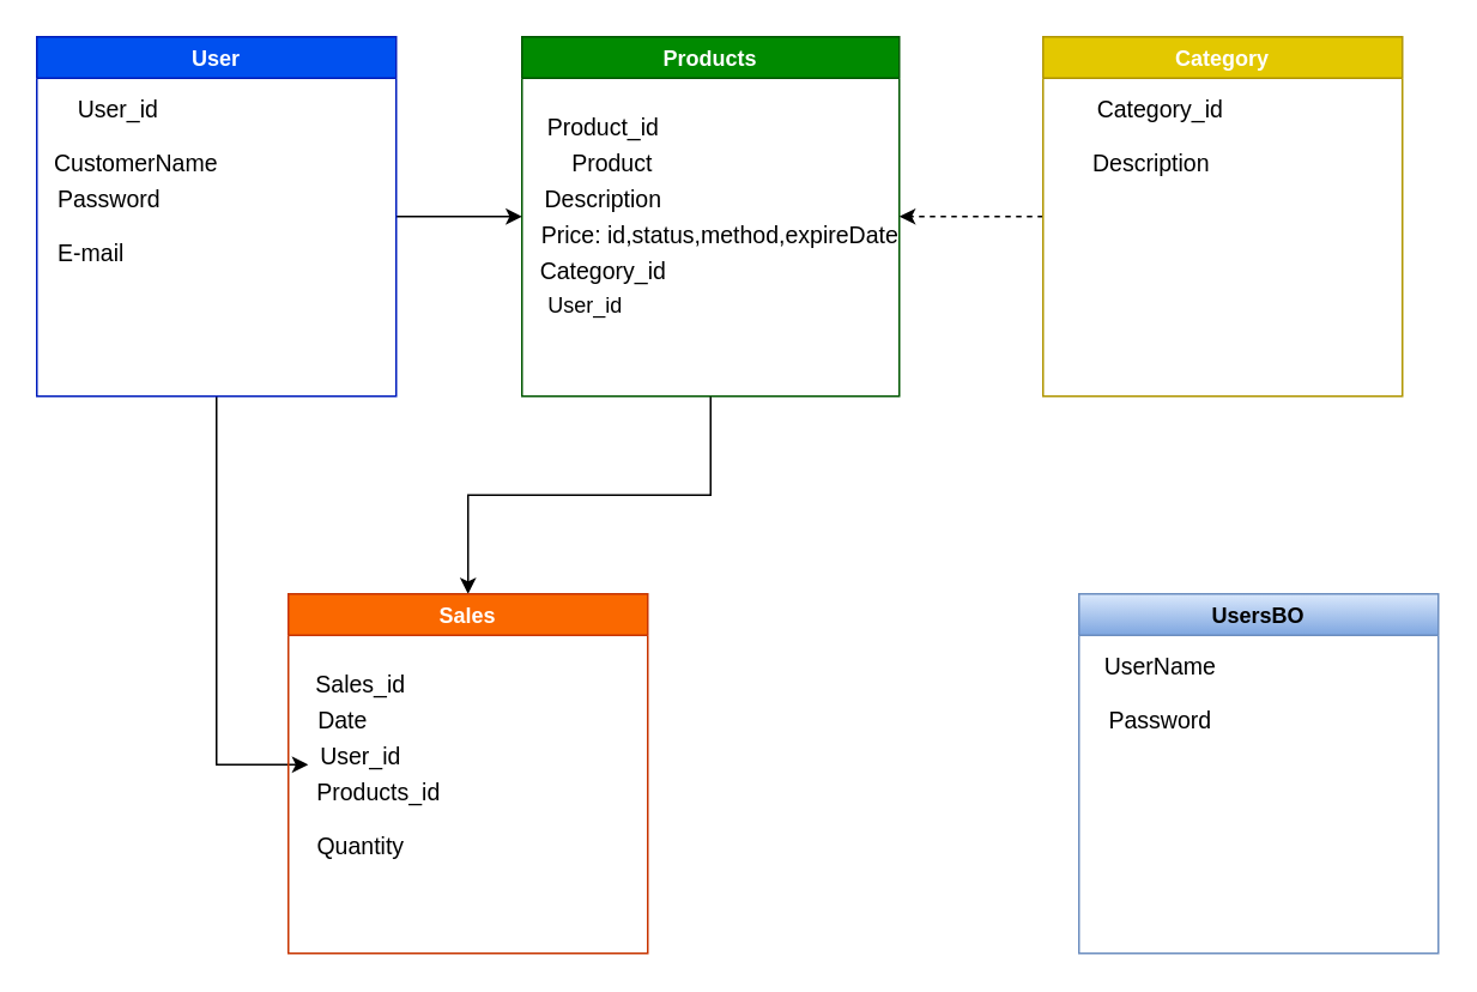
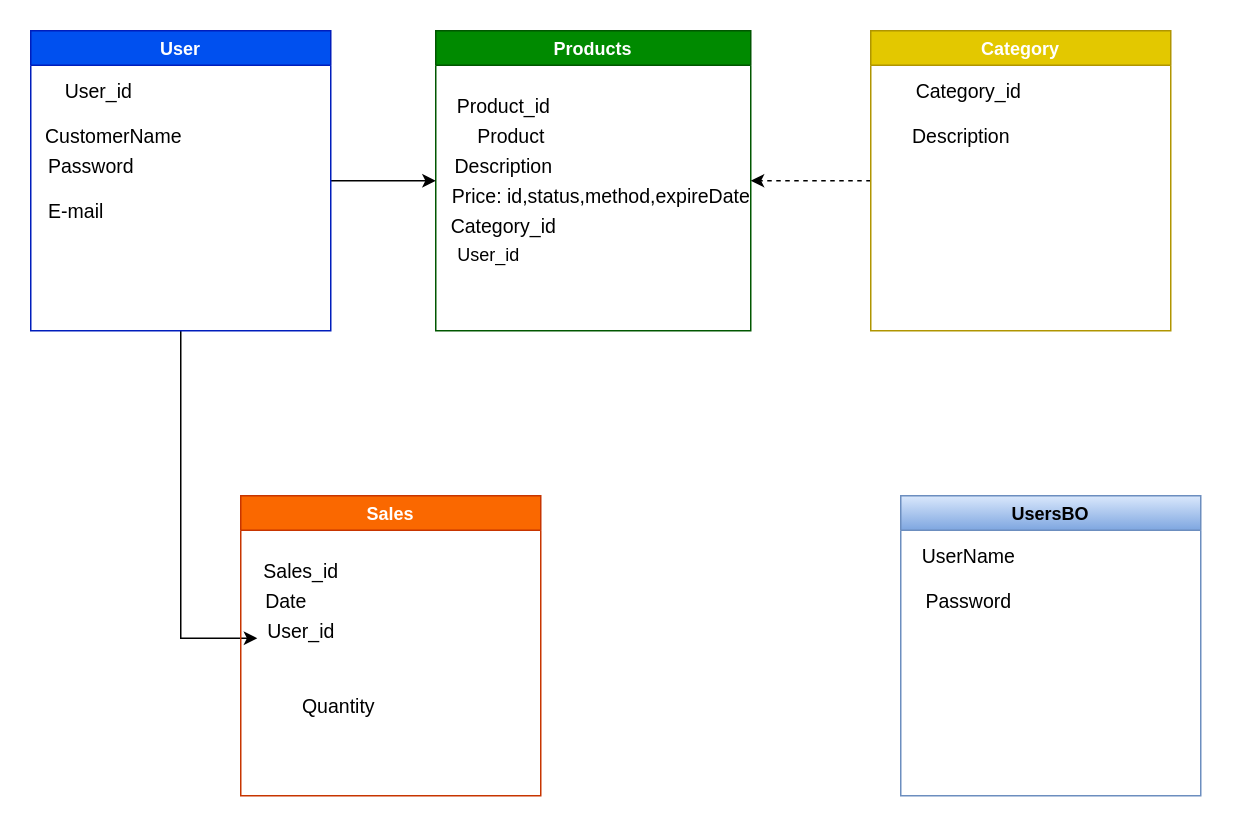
  <mxCell id="0" />
  <mxCell id="1" parent="0" />
- <mxCell id="2" style="edgeStyle=orthogonalEdgeStyle;rounded=0;orthogonalLoop=1;jettySize=auto;html=1;" edge="1" parent="1" source="3" target="21"><mxGeometry relative="1" as="geometry" /></mxCell>
  <mxCell id="3" value="Products" style="swimlane;fillColor=#008a00;strokeColor=#005700;fontColor=#ffffff;labelBackgroundColor=none;labelBorderColor=none;gradientColor=none;swimlaneFillColor=none;" parent="1" vertex="1"><mxGeometry x="290" y="20" width="210" height="200" as="geometry" /></mxCell>
  <mxCell id="4" value="Product_id" style="text;html=1;align=center;verticalAlign=middle;resizable=0;points=[];autosize=1;fontSize=13;" parent="3" vertex="1"><mxGeometry x="5" y="40" width="80" height="20" as="geometry" /></mxCell>
  <mxCell id="5" value="Category_id" style="text;html=1;align=center;verticalAlign=middle;resizable=0;points=[];autosize=1;fontSize=13;" parent="3" vertex="1"><mxGeometry y="120" width="90" height="20" as="geometry" /></mxCell>
  <mxCell id="6" value="Product" style="text;html=1;align=center;verticalAlign=middle;resizable=0;points=[];autosize=1;fontSize=13;" parent="3" vertex="1"><mxGeometry x="5" y="60" width="90" height="20" as="geometry" /></mxCell>
  <mxCell id="7" value="Description" style="text;html=1;align=center;verticalAlign=middle;resizable=0;points=[];autosize=1;fontSize=13;" parent="3" vertex="1"><mxGeometry x="5" y="80" width="80" height="20" as="geometry" /></mxCell>
  <mxCell id="8" value="Price: id,status,method,expireDate" style="text;html=1;align=center;verticalAlign=middle;resizable=0;points=[];autosize=1;fontSize=13;" parent="3" vertex="1"><mxGeometry x="5" y="100" width="210" height="20" as="geometry" /></mxCell>
  <mxCell id="9" value="User_id" style="text;html=1;align=center;verticalAlign=middle;resizable=0;points=[];autosize=1;" vertex="1" parent="3"><mxGeometry x="5" y="140" width="60" height="20" as="geometry" /></mxCell>
  <mxCell id="10" style="edgeStyle=orthogonalEdgeStyle;rounded=0;orthogonalLoop=1;jettySize=auto;html=1;" parent="1" source="12" target="3" edge="1"><mxGeometry relative="1" as="geometry" /></mxCell>
  <mxCell id="11" style="edgeStyle=orthogonalEdgeStyle;rounded=0;orthogonalLoop=1;jettySize=auto;html=1;entryX=0.017;entryY=0.75;entryDx=0;entryDy=0;entryPerimeter=0;" edge="1" parent="1" source="12" target="23"><mxGeometry relative="1" as="geometry"><mxPoint x="120" y="290" as="targetPoint" /></mxGeometry></mxCell>
  <mxCell id="12" value="User" style="swimlane;rounded=0;shadow=0;fillColor=#0050ef;strokeColor=#001DBC;fontColor=#ffffff;startSize=23;" parent="1" vertex="1"><mxGeometry x="20" y="20" width="200" height="200" as="geometry" /></mxCell>
  <mxCell id="13" value="Password" style="text;html=1;align=center;verticalAlign=middle;resizable=0;points=[];autosize=1;fontSize=13;" parent="12" vertex="1"><mxGeometry x="5" y="80" width="70" height="20" as="geometry" /></mxCell>
  <mxCell id="14" value="E-mail" style="text;html=1;align=center;verticalAlign=middle;resizable=0;points=[];autosize=1;fontSize=13;" parent="12" vertex="1"><mxGeometry x="5" y="110" width="50" height="20" as="geometry" /></mxCell>
  <mxCell id="15" value="User_id" style="text;html=1;align=center;verticalAlign=middle;resizable=0;points=[];autosize=1;fontSize=13;" parent="12" vertex="1"><mxGeometry x="15" y="30" width="60" height="20" as="geometry" /></mxCell>
  <mxCell id="16" value="CustomerName" style="text;html=1;align=center;verticalAlign=middle;resizable=0;points=[];autosize=1;fontSize=13;" parent="12" vertex="1"><mxGeometry y="60" width="110" height="20" as="geometry" /></mxCell>
  <mxCell id="17" style="edgeStyle=orthogonalEdgeStyle;rounded=0;orthogonalLoop=1;jettySize=auto;html=1;dashed=1;" parent="1" source="18" target="3" edge="1"><mxGeometry relative="1" as="geometry"><mxPoint x="600" y="150" as="targetPoint" /></mxGeometry></mxCell>
  <mxCell id="18" value="Category" style="swimlane;fillColor=#e3c800;strokeColor=#B09500;fontColor=#ffffff;gradientColor=none;" parent="1" vertex="1"><mxGeometry x="580" y="20" width="200" height="200" as="geometry" /></mxCell>
  <mxCell id="19" value="Category_id" style="text;html=1;align=center;verticalAlign=middle;resizable=0;points=[];autosize=1;fontSize=13;" parent="18" vertex="1"><mxGeometry x="20" y="30" width="90" height="20" as="geometry" /></mxCell>
  <mxCell id="20" value="Description" style="text;html=1;align=center;verticalAlign=middle;resizable=0;points=[];autosize=1;fontSize=13;" parent="18" vertex="1"><mxGeometry x="20" y="60" width="80" height="20" as="geometry" /></mxCell>
  <mxCell id="21" value="Sales" style="swimlane;rounded=0;shadow=0;labelBackgroundColor=none;html=0;fillColor=#fa6800;strokeColor=#C73500;fontColor=#ffffff;" parent="1" vertex="1"><mxGeometry x="160" y="330" width="200" height="200" as="geometry" /></mxCell>
  <mxCell id="22" value="Date" style="text;html=1;align=center;verticalAlign=middle;resizable=0;points=[];autosize=1;fontSize=13;" parent="21" vertex="1"><mxGeometry x="10" y="60" width="40" height="20" as="geometry" /></mxCell>
  <mxCell id="23" value="User_id" style="text;html=1;align=center;verticalAlign=middle;resizable=0;points=[];autosize=1;fontSize=13;" parent="21" vertex="1"><mxGeometry x="10" y="80" width="60" height="20" as="geometry" /></mxCell>
- <mxCell id="24" value="Products_id" style="text;html=1;align=center;verticalAlign=middle;resizable=0;points=[];autosize=1;fontSize=13;" parent="21" vertex="1"><mxGeometry x="10" y="100" width="80" height="20" as="geometry" /></mxCell>
- <mxCell id="25" value="Quantity" style="text;html=1;align=center;verticalAlign=middle;resizable=0;points=[];autosize=1;fontSize=13;" parent="21" vertex="1"><mxGeometry x="10" y="130" width="60" height="20" as="geometry" /></mxCell>
+ <mxCell id="25" value="Quantity" style="text;html=1;align=center;verticalAlign=middle;resizable=0;points=[];autosize=1;fontSize=13;" parent="21" vertex="1"><mxGeometry x="35" y="130" width="60" height="20" as="geometry" /></mxCell>
  <mxCell id="26" value="Sales_id" style="text;html=1;align=center;verticalAlign=middle;resizable=0;points=[];autosize=1;fontSize=13;" parent="21" vertex="1"><mxGeometry x="5" y="40" width="70" height="20" as="geometry" /></mxCell>
  <mxCell id="27" value="UsersBO" style="swimlane;rounded=0;shadow=0;fillColor=#dae8fc;strokeColor=#6c8ebf;gradientColor=#7ea6e0;" parent="1" vertex="1"><mxGeometry x="600" y="330" width="200" height="200" as="geometry" /></mxCell>
  <mxCell id="28" value="UserName" style="text;html=1;align=center;verticalAlign=middle;resizable=0;points=[];autosize=1;fontSize=13;" parent="27" vertex="1"><mxGeometry x="5" y="30" width="80" height="20" as="geometry" /></mxCell>
  <mxCell id="29" value="Password" style="text;html=1;align=center;verticalAlign=middle;resizable=0;points=[];autosize=1;fontSize=13;" parent="27" vertex="1"><mxGeometry x="10" y="60" width="70" height="20" as="geometry" /></mxCell>
